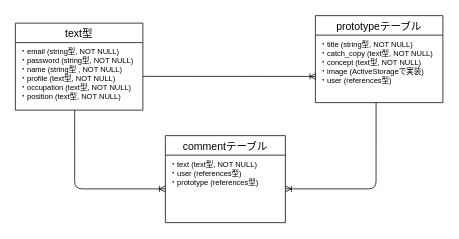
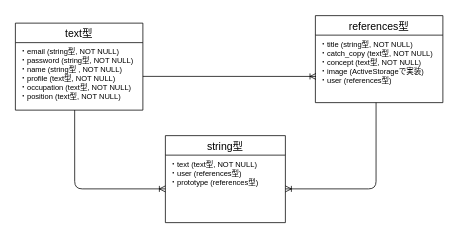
  <mxCell id="0" />
  <mxCell id="1" parent="0" />
  <mxCell id="2" value="text型" style="swimlane;fontStyle=0;childLayout=stackLayout;horizontal=1;startSize=26;horizontalStack=0;resizeParent=1;resizeParentMax=0;resizeLast=0;collapsible=1;marginBottom=0;align=center;fontSize=14;" vertex="1" parent="1"><mxGeometry x="20" y="30" width="170" height="116" as="geometry" /></mxCell>
  <mxCell id="3" value="・email (string型, NOT NULL)&#10;・password (string型, NOT NULL)&#10;・name (string型 , NOT NULL)&#10;・profile (text型, NOT NULL)&#10;・occupation (text型, NOT NULL)&#10;・position (text型, NOT NULL)" style="text;strokeColor=none;fillColor=none;spacingLeft=4;spacingRight=4;overflow=hidden;rotatable=0;points=[[0,0.5],[1,0.5]];portConstraint=eastwest;fontSize=10;" vertex="1" parent="2"><mxGeometry y="26" width="170" height="90" as="geometry" /></mxCell>
- <mxCell id="4" value="commentテーブル" style="swimlane;fontStyle=0;childLayout=stackLayout;horizontal=1;startSize=26;horizontalStack=0;resizeParent=1;resizeParentMax=0;resizeLast=0;collapsible=1;marginBottom=0;align=center;fontSize=14;" vertex="1" parent="1"><mxGeometry x="220" y="180" width="160" height="116" as="geometry" /></mxCell>
+ <mxCell id="4" value="string型" style="swimlane;fontStyle=0;childLayout=stackLayout;horizontal=1;startSize=26;horizontalStack=0;resizeParent=1;resizeParentMax=0;resizeLast=0;collapsible=1;marginBottom=0;align=center;fontSize=14;" vertex="1" parent="1"><mxGeometry x="220" y="180" width="160" height="116" as="geometry" /></mxCell>
  <mxCell id="5" value="・text (text型, NOT NULL)&#10;・user (references型)&#10;・prototype (references型)" style="text;strokeColor=none;fillColor=none;spacingLeft=4;spacingRight=4;overflow=hidden;rotatable=0;points=[[0,0.5],[1,0.5]];portConstraint=eastwest;fontSize=10;" vertex="1" parent="4"><mxGeometry y="26" width="160" height="90" as="geometry" /></mxCell>
- <mxCell id="6" value="prototypeテーブル" style="swimlane;fontStyle=0;childLayout=stackLayout;horizontal=1;startSize=26;horizontalStack=0;resizeParent=1;resizeParentMax=0;resizeLast=0;collapsible=1;marginBottom=0;align=center;fontSize=14;" vertex="1" parent="1"><mxGeometry x="420" y="20" width="170" height="116" as="geometry" /></mxCell>
+ <mxCell id="6" value="references型" style="swimlane;fontStyle=0;childLayout=stackLayout;horizontal=1;startSize=26;horizontalStack=0;resizeParent=1;resizeParentMax=0;resizeLast=0;collapsible=1;marginBottom=0;align=center;fontSize=14;" vertex="1" parent="1"><mxGeometry x="420" y="20" width="170" height="116" as="geometry" /></mxCell>
  <mxCell id="7" value="・title (string型, NOT NULL)&#10;・catch_copy (text型, NOT NULL)&#10;・concept (text型, NOT NULL)&#10;・image (ActiveStorageで実装)&#10;・user (references型)" style="text;strokeColor=none;fillColor=none;spacingLeft=4;spacingRight=4;overflow=hidden;rotatable=0;points=[[0,0.5],[1,0.5]];portConstraint=eastwest;fontSize=10;" vertex="1" parent="6"><mxGeometry y="26" width="170" height="90" as="geometry" /></mxCell>
  <mxCell id="8" value="" style="edgeStyle=orthogonalEdgeStyle;fontSize=12;html=1;endArrow=ERoneToMany;entryX=0;entryY=0.5;entryDx=0;entryDy=0;exitX=0.465;exitY=1;exitDx=0;exitDy=0;exitPerimeter=0;" edge="1" parent="1" source="3" target="5"><mxGeometry width="100" height="100" relative="1" as="geometry"><mxPoint x="100" y="190" as="sourcePoint" /><mxPoint x="140" y="250" as="targetPoint" /></mxGeometry></mxCell>
  <mxCell id="9" value="" style="edgeStyle=orthogonalEdgeStyle;fontSize=12;html=1;endArrow=ERoneToMany;entryX=1;entryY=0.5;entryDx=0;entryDy=0;exitX=0.476;exitY=1;exitDx=0;exitDy=0;exitPerimeter=0;" edge="1" parent="1" source="7" target="5"><mxGeometry width="100" height="100" relative="1" as="geometry"><mxPoint x="394" y="170" as="sourcePoint" /><mxPoint x="514.95" y="275" as="targetPoint" /></mxGeometry></mxCell>
  <mxCell id="10" value="" style="fontSize=12;html=1;endArrow=ERoneToMany;exitX=1;exitY=0.5;exitDx=0;exitDy=0;entryX=0.005;entryY=0.612;entryDx=0;entryDy=0;entryPerimeter=0;" edge="1" parent="1" source="3" target="7"><mxGeometry width="100" height="100" relative="1" as="geometry"><mxPoint x="190" y="101" as="sourcePoint" /><mxPoint x="410" y="100" as="targetPoint" /><Array as="points" /></mxGeometry></mxCell>
